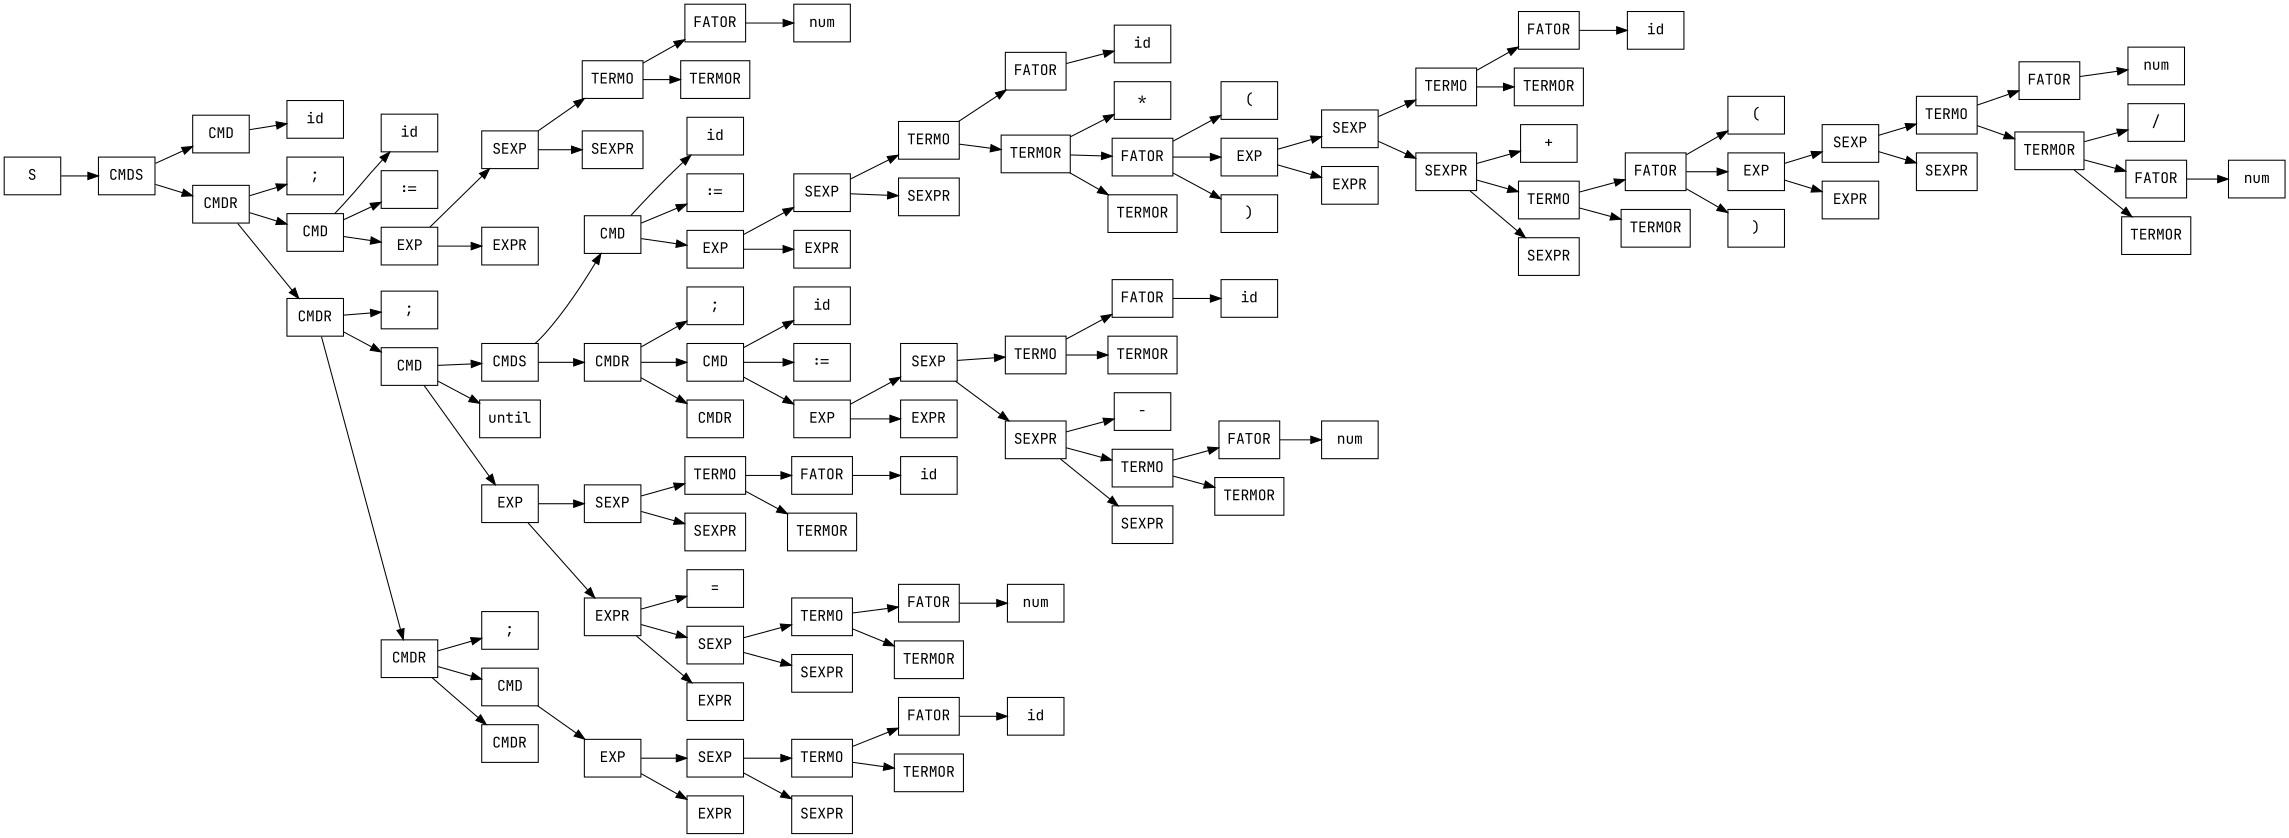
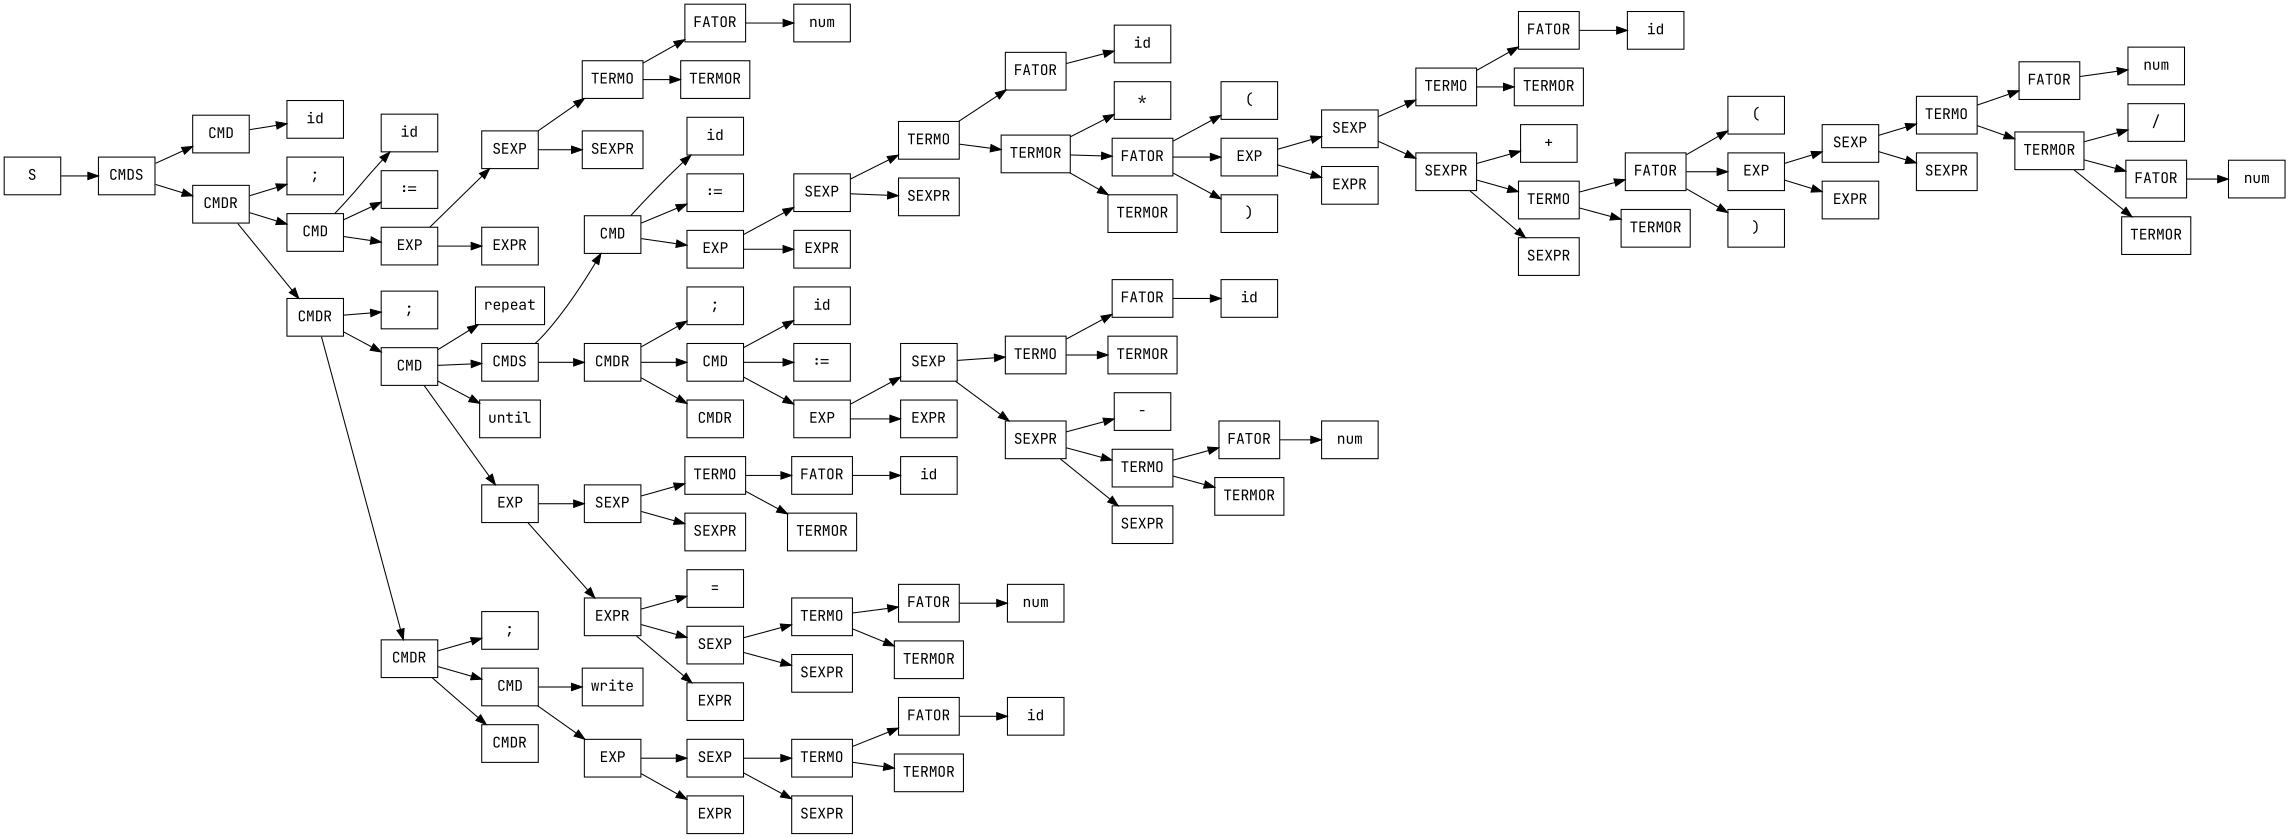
  digraph {
    fontname="JetBrains Mono"
    rankdir=LR
    node [fontname="JetBrains Mono" shape=box]
    edge [fontname="JetBrains Mono"]
    n1 [label=S]
    n2 [label=CMDS]
    n3 [label=CMD]
    n4 [label=CMDR]
    n5 [label=id]
    n6 [label=";"]
    n7 [label=CMD]
    n8 [label=CMDR]
    n9 [label=id]
    n10 [label=":="]
    n11 [label=EXP]
    n12 [label=";"]
    n13 [label=CMD]
    n14 [label=CMDR]
    n15 [label=SEXP]
    n16 [label=EXPR]
    n17 [label=TERMO]
    n18 [label=SEXPR]
    n19 [label=FATOR]
    n20 [label=TERMOR]
    n21 [label=num]
+   n22 [label=repeat]
    n23 [label=CMDS]
    n24 [label=until]
    n25 [label=EXP]
    n26 [label=";"]
    n27 [label=CMD]
    n28 [label=CMDR]
    n29 [label=CMD]
    n30 [label=CMDR]
    n31 [label=SEXP]
    n32 [label=EXPR]
    n33 [label=id]
    n34 [label=":="]
    n35 [label=EXP]
    n36 [label=";"]
    n37 [label=CMD]
    n38 [label=CMDR]
    n39 [label=SEXP]
    n40 [label=EXPR]
    n41 [label=TERMO]
    n42 [label=SEXPR]
    n43 [label=FATOR]
    n44 [label=TERMOR]
    n45 [label=id]
    n46 [label="*"]
    n47 [label=FATOR]
    n48 [label=TERMOR]
    n49 [label="("]
    n50 [label=EXP]
    n51 [label=")"]
    n52 [label=SEXP]
    n53 [label=EXPR]
    n54 [label=TERMO]
    n55 [label=SEXPR]
    n56 [label=FATOR]
    n57 [label=TERMOR]
    n58 [label="+"]
    n59 [label=TERMO]
    n60 [label=SEXPR]
    n61 [label=id]
    n62 [label=FATOR]
    n63 [label=TERMOR]
    n64 [label="("]
    n65 [label=EXP]
    n66 [label=")"]
    n67 [label=SEXP]
    n68 [label=EXPR]
    n69 [label=TERMO]
    n70 [label=SEXPR]
    n71 [label=FATOR]
    n72 [label=TERMOR]
    n73 [label=num]
    n74 [label="/"]
    n75 [label=FATOR]
    n76 [label=TERMOR]
    n77 [label=num]
    n78 [label=id]
    n79 [label=":="]
    n80 [label=EXP]
    n81 [label=SEXP]
    n82 [label=EXPR]
    n83 [label=TERMO]
    n84 [label=SEXPR]
    n85 [label=FATOR]
    n86 [label=TERMOR]
    n87 [label="-"]
    n88 [label=TERMO]
    n89 [label=SEXPR]
    n90 [label=id]
    n91 [label=FATOR]
    n92 [label=TERMOR]
    n93 [label=num]
    n94 [label=TERMO]
    n95 [label=SEXPR]
    n96 [label="="]
    n97 [label=SEXP]
    n98 [label=EXPR]
    n99 [label=FATOR]
    n100 [label=TERMOR]
    n101 [label=id]
    n102 [label=TERMO]
    n103 [label=SEXPR]
    n104 [label=FATOR]
    n105 [label=TERMOR]
    n106 [label=num]
+   n107 [label=write]
    n108 [label=EXP]
    n109 [label=SEXP]
    n110 [label=EXPR]
    n111 [label=TERMO]
    n112 [label=SEXPR]
    n113 [label=FATOR]
    n114 [label=TERMOR]
    n115 [label=id]
    n1 -> n2
    n2 -> n3
    n2 -> n4
    n3 -> n5
    n4 -> n6
    n4 -> n7
    n4 -> n8
    n7 -> n9
    n7 -> n10
    n7 -> n11
    n8 -> n12
    n8 -> n13
    n8 -> n14
    n11 -> n15
    n11 -> n16
+   n13 -> n22
    n13 -> n23
    n13 -> n24
    n13 -> n25
    n14 -> n26
    n14 -> n27
    n14 -> n28
    n15 -> n17
    n15 -> n18
    n17 -> n19
    n17 -> n20
    n19 -> n21
    n23 -> n29
    n23 -> n30
    n25 -> n31
    n25 -> n32
+   n27 -> n107
    n27 -> n108
    n29 -> n33
    n29 -> n34
    n29 -> n35
    n30 -> n36
    n30 -> n37
    n30 -> n38
    n31 -> n94
    n31 -> n95
    n32 -> n96
    n32 -> n97
    n32 -> n98
    n35 -> n39
    n35 -> n40
    n37 -> n78
    n37 -> n79
    n37 -> n80
    n39 -> n41
    n39 -> n42
    n41 -> n43
    n41 -> n44
    n43 -> n45
    n44 -> n46
    n44 -> n47
    n44 -> n48
    n47 -> n49
    n47 -> n50
    n47 -> n51
    n50 -> n52
    n50 -> n53
    n52 -> n54
    n52 -> n55
    n54 -> n56
    n54 -> n57
    n55 -> n58
    n55 -> n59
    n55 -> n60
    n56 -> n61
    n59 -> n62
    n59 -> n63
    n62 -> n64
    n62 -> n65
    n62 -> n66
    n65 -> n67
    n65 -> n68
    n67 -> n69
    n67 -> n70
    n69 -> n71
    n69 -> n72
    n71 -> n73
    n72 -> n74
    n72 -> n75
    n72 -> n76
    n75 -> n77
    n80 -> n81
    n80 -> n82
    n81 -> n83
    n81 -> n84
    n83 -> n85
    n83 -> n86
    n84 -> n87
    n84 -> n88
    n84 -> n89
    n85 -> n90
    n88 -> n91
    n88 -> n92
    n91 -> n93
    n94 -> n99
    n94 -> n100
    n97 -> n102
    n97 -> n103
    n99 -> n101
    n102 -> n104
    n102 -> n105
    n104 -> n106
    n108 -> n109
    n108 -> n110
    n109 -> n111
    n109 -> n112
    n111 -> n113
    n111 -> n114
    n113 -> n115
  }
